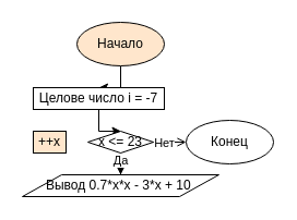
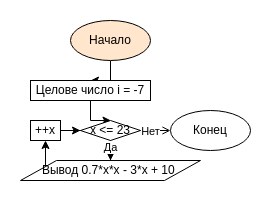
  <mxCell id="0" />
  <mxCell id="1" parent="0" />
  <mxCell id="2" style="edgeStyle=orthogonalEdgeStyle;rounded=0;orthogonalLoop=1;jettySize=auto;html=1;entryX=0.5;entryY=0;entryDx=0;entryDy=0;" edge="1" parent="1" source="3" target="5"><mxGeometry relative="1" as="geometry" /></mxCell>
  <mxCell id="3" value="Начало" style="ellipse;whiteSpace=wrap;html=1;fillColor=#ffe6cc;" vertex="1" parent="1"><mxGeometry x="70" y="20" width="80" height="40" as="geometry" /></mxCell>
  <mxCell id="4" style="edgeStyle=orthogonalEdgeStyle;rounded=0;orthogonalLoop=1;jettySize=auto;html=1;entryX=0.5;entryY=0;entryDx=0;entryDy=0;" edge="1" parent="1" source="5"><mxGeometry relative="1" as="geometry"><mxPoint x="110" y="120" as="targetPoint" /></mxGeometry></mxCell>
  <mxCell id="5" value="Целове число i = -7" style="rounded=0;whiteSpace=wrap;html=1;" vertex="1" parent="1"><mxGeometry x="30" y="80" width="120" height="20" as="geometry" /></mxCell>
  <mxCell id="6" value="Конец" style="ellipse;whiteSpace=wrap;html=1;" vertex="1" parent="1"><mxGeometry x="170" y="110" width="80" height="40" as="geometry" /></mxCell>
  <mxCell id="7" style="edgeStyle=orthogonalEdgeStyle;rounded=0;orthogonalLoop=1;jettySize=auto;html=1;entryX=0.5;entryY=0;entryDx=0;entryDy=0;" edge="1" parent="1" source="11" target="13"><mxGeometry relative="1" as="geometry" /></mxCell>
  <mxCell id="8" value="Да" style="edgeLabel;html=1;align=center;verticalAlign=middle;resizable=0;points=[];" vertex="1" connectable="0" parent="7"><mxGeometry x="0.539" y="-1" relative="1" as="geometry"><mxPoint as="offset" /></mxGeometry></mxCell>
  <mxCell id="9" style="edgeStyle=orthogonalEdgeStyle;rounded=0;orthogonalLoop=1;jettySize=auto;html=1;endArrow=open;" edge="1" parent="1" source="11" target="6"><mxGeometry relative="1" as="geometry" /></mxCell>
  <mxCell id="10" value="Нет" style="edgeLabel;html=1;align=center;verticalAlign=middle;resizable=0;points=[];" vertex="1" connectable="0" parent="9"><mxGeometry x="0.459" y="1" relative="1" as="geometry"><mxPoint x="-6.39" y="1" as="offset" /></mxGeometry></mxCell>
  <mxCell id="11" value="x &amp;lt;= 23" style="rhombus;whiteSpace=wrap;html=1;" vertex="1" parent="1"><mxGeometry x="80" y="120" width="60" height="20" as="geometry" /></mxCell>
+ <mxCell id="12" style="edgeStyle=orthogonalEdgeStyle;rounded=0;orthogonalLoop=1;jettySize=auto;html=1;entryX=0.5;entryY=1;entryDx=0;entryDy=0;" edge="1" parent="1" source="13" target="15"><mxGeometry relative="1" as="geometry"><Array as="points"><mxPoint x="45" y="170" /></Array></mxGeometry></mxCell>
  <mxCell id="13" value="Вывод 0.7*x*x - 3*x + 10&amp;nbsp;" style="shape=parallelogram;perimeter=parallelogramPerimeter;whiteSpace=wrap;html=1;" vertex="1" parent="1"><mxGeometry x="20" y="160" width="180" height="20" as="geometry" /></mxCell>
- <mxCell id="15" value="++x" style="rounded=0;whiteSpace=wrap;html=1;fillColor=#ffe6cc;" vertex="1" parent="1"><mxGeometry x="30" y="120" width="30" height="20" as="geometry" /></mxCell>
+ <mxCell id="14" style="edgeStyle=orthogonalEdgeStyle;rounded=0;orthogonalLoop=1;jettySize=auto;html=1;" edge="1" parent="1" source="15" target="11"><mxGeometry relative="1" as="geometry" /></mxCell>
+ <mxCell id="15" value="++x" style="rounded=0;whiteSpace=wrap;html=1;" vertex="1" parent="1"><mxGeometry x="30" y="120" width="30" height="20" as="geometry" /></mxCell>
